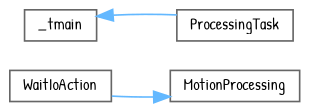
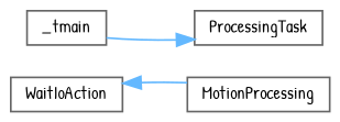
  digraph {
    fontname="Patrick Hand"
    rankdir=RL
    node [color=grey40 fillcolor=white fontname="Patrick Hand" fontsize=10 shape=box style=filled]
    edge [color=steelblue1 dir=back fontname="Patrick Hand" fontsize=10 labelfontname=Helvetica labelfontsize=10 style=solid]
    n1 [height=0.2 label=MotionProcessing width=0.4]
    n2 [height=0.2 label=ProcessingTask width=0.4]
    n3 [height=0.2 label=_tmain width=0.4]
    n4 [height=0.2 label=WaitIoAction width=0.4]
-   n3 -> n2
-   n1 -> n4
+   n2 -> n3
+   n4 -> n1
  }
